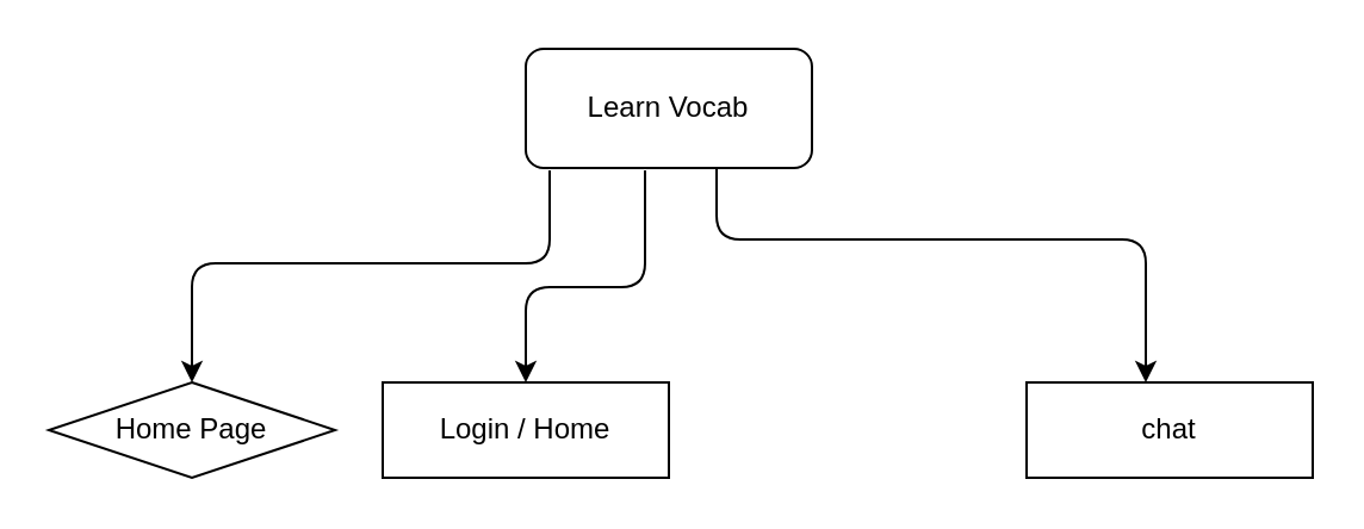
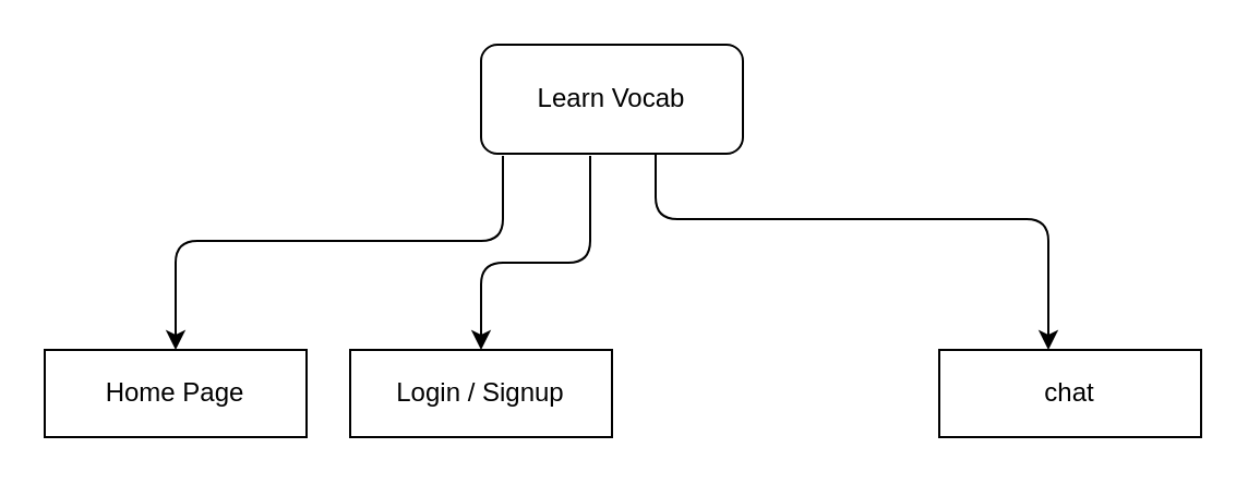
  <mxCell id="0" />
  <mxCell id="1" parent="0" />
  <mxCell id="2" style="edgeStyle=none;html=1;entryX=0.5;entryY=0;entryDx=0;entryDy=0;" edge="1" parent="1" target="6"><mxGeometry relative="1" as="geometry"><mxPoint x="230" y="71" as="sourcePoint" /><Array as="points"><mxPoint x="230" y="110" /><mxPoint x="80" y="110" /></Array></mxGeometry></mxCell>
  <mxCell id="3" style="edgeStyle=none;html=1;entryX=0.5;entryY=0;entryDx=0;entryDy=0;" edge="1" parent="1" target="7"><mxGeometry relative="1" as="geometry"><mxPoint x="270" y="71" as="sourcePoint" /><Array as="points"><mxPoint x="270" y="120" /><mxPoint x="220" y="120" /></Array></mxGeometry></mxCell>
  <mxCell id="4" style="edgeStyle=none;html=1;exitX=0.75;exitY=1;exitDx=0;exitDy=0;entryX=0.5;entryY=0;entryDx=0;entryDy=0;" edge="1" parent="1"><mxGeometry relative="1" as="geometry"><mxPoint x="300" y="70" as="sourcePoint" /><mxPoint x="480" y="160" as="targetPoint" /><Array as="points"><mxPoint x="300" y="100" /><mxPoint x="480" y="100" /></Array></mxGeometry></mxCell>
  <mxCell id="5" value="Learn Vocab" style="rounded=1;whiteSpace=wrap;html=1;" vertex="1" parent="1"><mxGeometry x="220" y="20" width="120" height="50" as="geometry" /></mxCell>
- <mxCell id="6" value="Home Page" style="rhombus;whiteSpace=wrap;html=1;" vertex="1" parent="1"><mxGeometry x="20" y="160" width="120" height="40" as="geometry" /></mxCell>
- <mxCell id="7" value="Login / Home" style="rounded=0;whiteSpace=wrap;html=1;" vertex="1" parent="1"><mxGeometry x="160" y="160" width="120" height="40" as="geometry" /></mxCell>
+ <mxCell id="6" value="Home Page" style="rounded=0;whiteSpace=wrap;html=1;" vertex="1" parent="1"><mxGeometry x="20" y="160" width="120" height="40" as="geometry" /></mxCell>
+ <mxCell id="7" value="Login / Signup" style="rounded=0;whiteSpace=wrap;html=1;" vertex="1" parent="1"><mxGeometry x="160" y="160" width="120" height="40" as="geometry" /></mxCell>
  <mxCell id="8" value="chat" style="rounded=0;whiteSpace=wrap;html=1;" vertex="1" parent="1"><mxGeometry x="430" y="160" width="120" height="40" as="geometry" /></mxCell>
